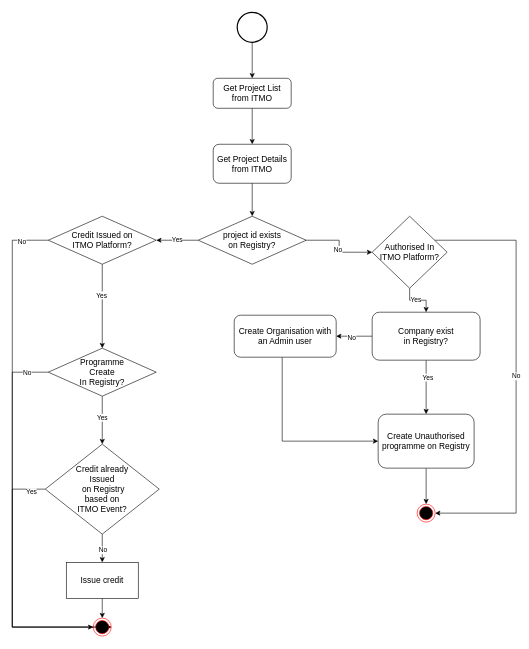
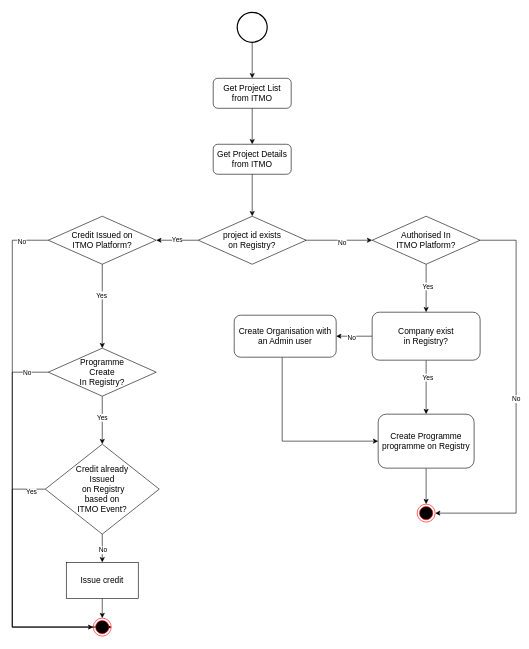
  <mxCell id="0" />
  <mxCell id="1" parent="0" />
  <mxCell id="2" value="" style="edgeStyle=orthogonalEdgeStyle;rounded=0;orthogonalLoop=1;jettySize=auto;html=1;" edge="1" parent="1" source="5" target="20"><mxGeometry relative="1" as="geometry" /></mxCell>
  <mxCell id="3" value="Yes" style="edgeLabel;html=1;align=center;verticalAlign=middle;resizable=0;points=[];" vertex="1" connectable="0" parent="2"><mxGeometry x="-0.1" y="2" relative="1" as="geometry"><mxPoint as="offset" /></mxGeometry></mxCell>
  <mxCell id="4" value="No" style="edgeStyle=orthogonalEdgeStyle;rounded=0;orthogonalLoop=1;jettySize=auto;html=1;entryX=1;entryY=0.5;entryDx=0;entryDy=0;" edge="1" parent="1" source="5" target="43"><mxGeometry relative="1" as="geometry"><Array as="points"><mxPoint x="860" y="400" /><mxPoint x="860" y="855" /></Array></mxGeometry></mxCell>
- <mxCell id="5" value="Authorised In &lt;br&gt;ITMO Platform?" style="rhombus;whiteSpace=wrap;html=1;fontSize=14;" parent="1" vertex="1"><mxGeometry x="620" y="360" width="125" height="120" as="geometry" /></mxCell>
+ <mxCell id="5" value="Authorised In &lt;br&gt;ITMO Platform?" style="rhombus;whiteSpace=wrap;html=1;fontSize=14;" parent="1" vertex="1"><mxGeometry x="620" y="360" width="180" height="80" as="geometry" /></mxCell>
  <mxCell id="6" style="edgeStyle=orthogonalEdgeStyle;rounded=0;orthogonalLoop=1;jettySize=auto;html=1;entryX=0.5;entryY=0;entryDx=0;entryDy=0;" edge="1" parent="1" source="7" target="8"><mxGeometry relative="1" as="geometry" /></mxCell>
  <mxCell id="7" value="" style="strokeWidth=2;html=1;shape=mxgraph.flowchart.start_2;whiteSpace=wrap;" vertex="1" parent="1"><mxGeometry x="395" y="20" width="50" height="50" as="geometry" /></mxCell>
  <mxCell id="8" value="Get Project List&lt;br&gt;from ITMO" style="rounded=1;whiteSpace=wrap;html=1;fontSize=14;" parent="1" vertex="1"><mxGeometry x="355" y="130" width="130" height="50" as="geometry" /></mxCell>
  <mxCell id="9" style="edgeStyle=orthogonalEdgeStyle;rounded=0;orthogonalLoop=1;jettySize=auto;html=1;" parent="1" source="8" target="10" edge="1"><mxGeometry relative="1" as="geometry" /></mxCell>
- <mxCell id="10" value="Get Project Details&lt;br&gt;from ITMO" style="rounded=1;whiteSpace=wrap;html=1;fontSize=14;" parent="1" vertex="1"><mxGeometry x="355" y="240" width="130" height="65" as="geometry" /></mxCell>
+ <mxCell id="10" value="Get Project Details&lt;br&gt;from ITMO" style="rounded=1;whiteSpace=wrap;html=1;fontSize=14;" parent="1" vertex="1"><mxGeometry x="355" y="240" width="130" height="50" as="geometry" /></mxCell>
  <mxCell id="11" style="edgeStyle=orthogonalEdgeStyle;rounded=0;orthogonalLoop=1;jettySize=auto;html=1;" parent="1" source="10" target="15" edge="1"><mxGeometry relative="1" as="geometry" /></mxCell>
  <mxCell id="12" style="edgeStyle=orthogonalEdgeStyle;rounded=0;orthogonalLoop=1;jettySize=auto;html=1;entryX=0;entryY=0.5;entryDx=0;entryDy=0;" edge="1" parent="1" source="15" target="5"><mxGeometry relative="1" as="geometry" /></mxCell>
  <mxCell id="13" value="No" style="edgeLabel;html=1;align=center;verticalAlign=middle;resizable=0;points=[];" vertex="1" connectable="0" parent="12"><mxGeometry x="0.076" y="-3" relative="1" as="geometry"><mxPoint as="offset" /></mxGeometry></mxCell>
  <mxCell id="14" value="Yes" style="edgeStyle=orthogonalEdgeStyle;rounded=0;orthogonalLoop=1;jettySize=auto;html=1;entryX=1;entryY=0.5;entryDx=0;entryDy=0;" edge="1" parent="1" source="15" target="29"><mxGeometry relative="1" as="geometry" /></mxCell>
  <mxCell id="15" value="project id exists &lt;br&gt;on Registry?" style="rhombus;whiteSpace=wrap;html=1;fontSize=14;" parent="1" vertex="1"><mxGeometry x="330" y="360" width="180" height="80" as="geometry" /></mxCell>
  <mxCell id="16" value="" style="edgeStyle=orthogonalEdgeStyle;rounded=0;orthogonalLoop=1;jettySize=auto;html=1;" edge="1" parent="1" source="20" target="22"><mxGeometry relative="1" as="geometry" /></mxCell>
  <mxCell id="17" value="No" style="edgeLabel;html=1;align=center;verticalAlign=middle;resizable=0;points=[];" vertex="1" connectable="0" parent="16"><mxGeometry x="0.142" y="2" relative="1" as="geometry"><mxPoint x="-1" as="offset" /></mxGeometry></mxCell>
  <mxCell id="18" value="" style="edgeStyle=orthogonalEdgeStyle;rounded=0;orthogonalLoop=1;jettySize=auto;html=1;" edge="1" parent="1" source="20" target="24"><mxGeometry relative="1" as="geometry" /></mxCell>
  <mxCell id="19" value="Yes" style="edgeLabel;html=1;align=center;verticalAlign=middle;resizable=0;points=[];" vertex="1" connectable="0" parent="18"><mxGeometry x="-0.384" y="2" relative="1" as="geometry"><mxPoint as="offset" /></mxGeometry></mxCell>
  <mxCell id="20" value="Company exist &lt;br&gt;in Registry?" style="whiteSpace=wrap;html=1;fontSize=14;rounded=1;" vertex="1" parent="1"><mxGeometry x="620" y="520" width="180" height="80" as="geometry" /></mxCell>
  <mxCell id="21" style="edgeStyle=orthogonalEdgeStyle;rounded=0;orthogonalLoop=1;jettySize=auto;html=1;entryX=0;entryY=0.5;entryDx=0;entryDy=0;" edge="1" parent="1" source="22" target="24"><mxGeometry relative="1" as="geometry"><Array as="points"><mxPoint x="470" y="735" /></Array></mxGeometry></mxCell>
  <mxCell id="22" value="Create Organisation with an Admin user" style="rounded=1;whiteSpace=wrap;html=1;fontSize=14;" vertex="1" parent="1"><mxGeometry x="390" y="525" width="170" height="70" as="geometry" /></mxCell>
  <mxCell id="23" style="edgeStyle=orthogonalEdgeStyle;rounded=0;orthogonalLoop=1;jettySize=auto;html=1;entryX=0.5;entryY=0;entryDx=0;entryDy=0;" edge="1" parent="1" source="24" target="43"><mxGeometry relative="1" as="geometry" /></mxCell>
- <mxCell id="24" value="Create Unauthorised programme on Registry" style="rounded=1;whiteSpace=wrap;html=1;fontSize=14;" vertex="1" parent="1"><mxGeometry x="630" y="690" width="160" height="90" as="geometry" /></mxCell>
+ <mxCell id="24" value="Create Programme programme on Registry" style="rounded=1;whiteSpace=wrap;html=1;fontSize=14;" vertex="1" parent="1"><mxGeometry x="630" y="690" width="160" height="90" as="geometry" /></mxCell>
  <mxCell id="25" value="" style="edgeStyle=orthogonalEdgeStyle;rounded=0;orthogonalLoop=1;jettySize=auto;html=1;" edge="1" parent="1" source="29" target="34"><mxGeometry relative="1" as="geometry" /></mxCell>
  <mxCell id="26" value="Yes" style="edgeLabel;html=1;align=center;verticalAlign=middle;resizable=0;points=[];" vertex="1" connectable="0" parent="25"><mxGeometry x="-0.267" y="-2" relative="1" as="geometry"><mxPoint as="offset" /></mxGeometry></mxCell>
  <mxCell id="27" style="edgeStyle=orthogonalEdgeStyle;rounded=0;orthogonalLoop=1;jettySize=auto;html=1;entryX=0;entryY=0.5;entryDx=0;entryDy=0;" edge="1" parent="1" source="29" target="42"><mxGeometry relative="1" as="geometry"><Array as="points"><mxPoint x="20" y="400" /><mxPoint x="20" y="1045" /></Array></mxGeometry></mxCell>
  <mxCell id="28" value="No" style="edgeLabel;html=1;align=center;verticalAlign=middle;resizable=0;points=[];" vertex="1" connectable="0" parent="27"><mxGeometry x="-0.89" y="2" relative="1" as="geometry"><mxPoint x="1" as="offset" /></mxGeometry></mxCell>
  <mxCell id="29" value="Credit Issued on&lt;br&gt;ITMO Platform?" style="rhombus;whiteSpace=wrap;html=1;fontSize=14;" vertex="1" parent="1"><mxGeometry x="80" y="360" width="180" height="80" as="geometry" /></mxCell>
  <mxCell id="30" value="" style="edgeStyle=orthogonalEdgeStyle;rounded=0;orthogonalLoop=1;jettySize=auto;html=1;" edge="1" parent="1" source="34" target="39"><mxGeometry relative="1" as="geometry" /></mxCell>
  <mxCell id="31" value="Yes" style="edgeLabel;html=1;align=center;verticalAlign=middle;resizable=0;points=[];" vertex="1" connectable="0" parent="30"><mxGeometry x="-0.133" y="-1" relative="1" as="geometry"><mxPoint as="offset" /></mxGeometry></mxCell>
  <mxCell id="32" style="edgeStyle=orthogonalEdgeStyle;rounded=0;orthogonalLoop=1;jettySize=auto;html=1;entryX=1;entryY=0.5;entryDx=0;entryDy=0;" edge="1" parent="1" source="34" target="42"><mxGeometry relative="1" as="geometry"><Array as="points"><mxPoint x="20" y="620" /><mxPoint x="20" y="1045" /></Array></mxGeometry></mxCell>
  <mxCell id="33" value="No" style="edgeLabel;html=1;align=center;verticalAlign=middle;resizable=0;points=[];" vertex="1" connectable="0" parent="32"><mxGeometry x="-0.893" y="1" relative="1" as="geometry"><mxPoint x="-1" as="offset" /></mxGeometry></mxCell>
  <mxCell id="34" value="Programme &lt;br&gt;Create&lt;br&gt;In Registry?" style="rhombus;whiteSpace=wrap;html=1;fontSize=14;" vertex="1" parent="1"><mxGeometry x="80" y="580" width="180" height="80" as="geometry" /></mxCell>
  <mxCell id="35" value="" style="edgeStyle=orthogonalEdgeStyle;rounded=0;orthogonalLoop=1;jettySize=auto;html=1;" edge="1" parent="1" source="39" target="41"><mxGeometry relative="1" as="geometry" /></mxCell>
  <mxCell id="36" value="No" style="edgeLabel;html=1;align=center;verticalAlign=middle;resizable=0;points=[];" vertex="1" connectable="0" parent="35"><mxGeometry x="0.096" relative="1" as="geometry"><mxPoint as="offset" /></mxGeometry></mxCell>
  <mxCell id="37" style="edgeStyle=orthogonalEdgeStyle;rounded=0;orthogonalLoop=1;jettySize=auto;html=1;entryX=1;entryY=0.5;entryDx=0;entryDy=0;" edge="1" parent="1" source="39" target="42"><mxGeometry relative="1" as="geometry"><Array as="points"><mxPoint x="20" y="815" /><mxPoint x="20" y="1045" /></Array></mxGeometry></mxCell>
  <mxCell id="38" value="Yes" style="edgeLabel;html=1;align=center;verticalAlign=middle;resizable=0;points=[];" vertex="1" connectable="0" parent="37"><mxGeometry x="-0.892" y="4" relative="1" as="geometry"><mxPoint as="offset" /></mxGeometry></mxCell>
  <mxCell id="39" value="Credit already &lt;br&gt;Issued &lt;br&gt;&amp;nbsp;on Registry&lt;br&gt;based on &lt;br&gt;ITMO Event?" style="rhombus;whiteSpace=wrap;html=1;fontSize=14;" vertex="1" parent="1"><mxGeometry x="75" y="740" width="190" height="150" as="geometry" /></mxCell>
  <mxCell id="40" style="edgeStyle=orthogonalEdgeStyle;rounded=0;orthogonalLoop=1;jettySize=auto;html=1;entryX=0.5;entryY=0.5;entryDx=0;entryDy=-27.5;entryPerimeter=0;" edge="1" parent="1" source="41"><mxGeometry relative="1" as="geometry"><mxPoint x="170" y="1030" as="targetPoint" /></mxGeometry></mxCell>
  <mxCell id="41" value="Issue credit" style="whiteSpace=wrap;html=1;fontSize=14;" vertex="1" parent="1"><mxGeometry x="110" y="937" width="120" height="60" as="geometry" /></mxCell>
  <mxCell id="42" value="" style="ellipse;html=1;shape=endState;fillColor=#000000;strokeColor=#ff0000;" vertex="1" parent="1"><mxGeometry x="155" y="1030" width="30" height="30" as="geometry" /></mxCell>
  <mxCell id="43" value="" style="ellipse;html=1;shape=endState;fillColor=#000000;strokeColor=#ff0000;" vertex="1" parent="1"><mxGeometry x="695" y="840" width="30" height="30" as="geometry" /></mxCell>
